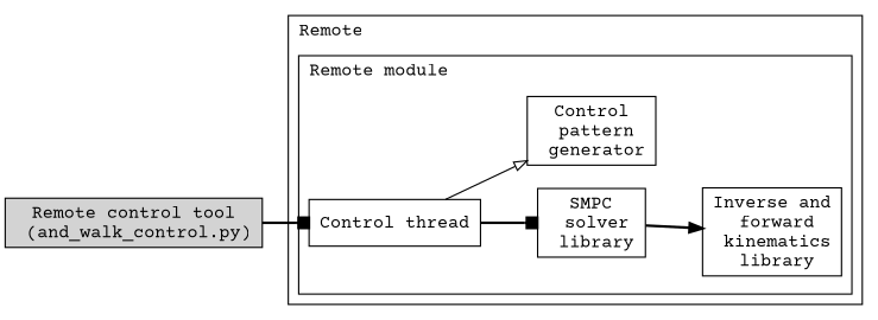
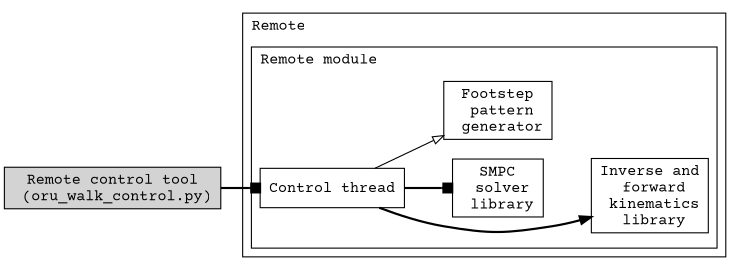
  digraph {
    compound=true
    fontname="Courier Prime"
    rankdir=LR
    node [fillcolor=white fontname="Courier Prime" shape=box style=filled]
    edge [arrowhead=box fontname="Courier Prime" style=bold]
    n1 [label="Control thread"]
    n2 [label="Inverse and\n forward\n kinematics\n library"]
    n3 [label="SMPC\n solver\n library"]
-   n4 [label="Control\n pattern\n generator"]
-   n5 [label="Remote control tool\n (and_walk_control.py)" fillcolor=""]
+   n4 [label="Footstep\n pattern\n generator"]
+   n5 [label="Remote control tool\n (oru_walk_control.py)" fillcolor=""]
    subgraph cluster_1 {
      fillcolor=white
      label=Remote
      labeljust=l
      subgraph cluster_2 {
        fillcolor=white
        label="Remote module"
        labeljust=l
        style=filled
        n1
        n2
        n3
        n4
      }
    }
-   n3 -> n2 [arrowhead=normal]
+   n1 -> n2 [arrowhead=normal]
    n1 -> n3
    n1 -> n4 [arrowhead=onormal style=solid]
    n5 -> n1
  }
